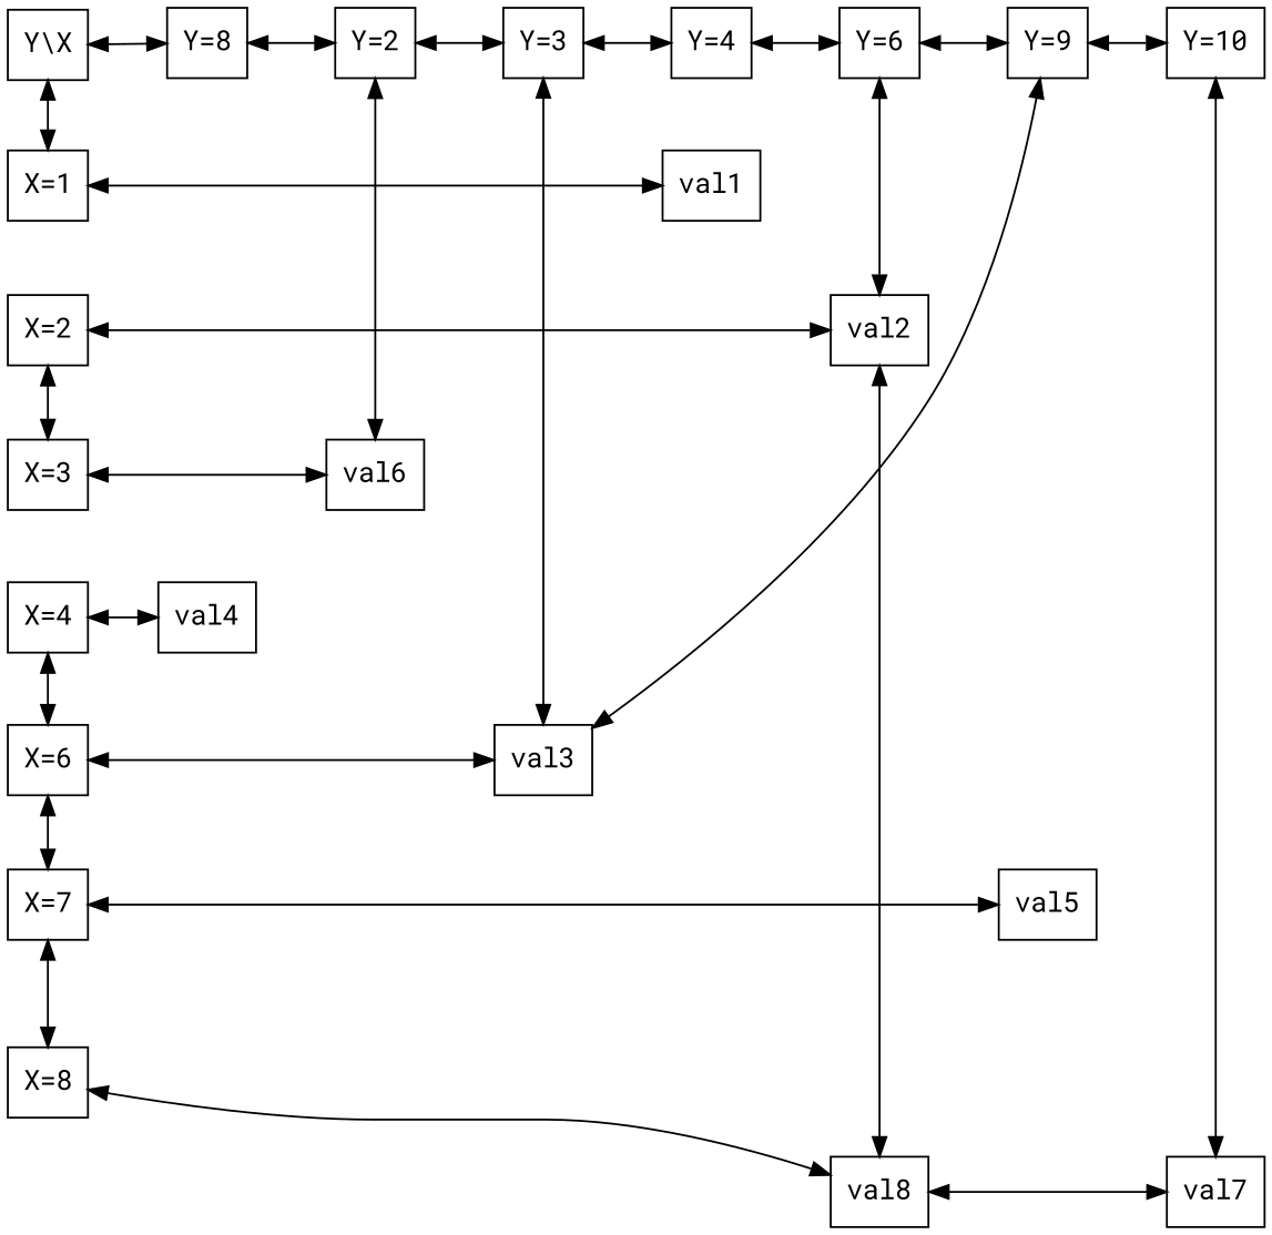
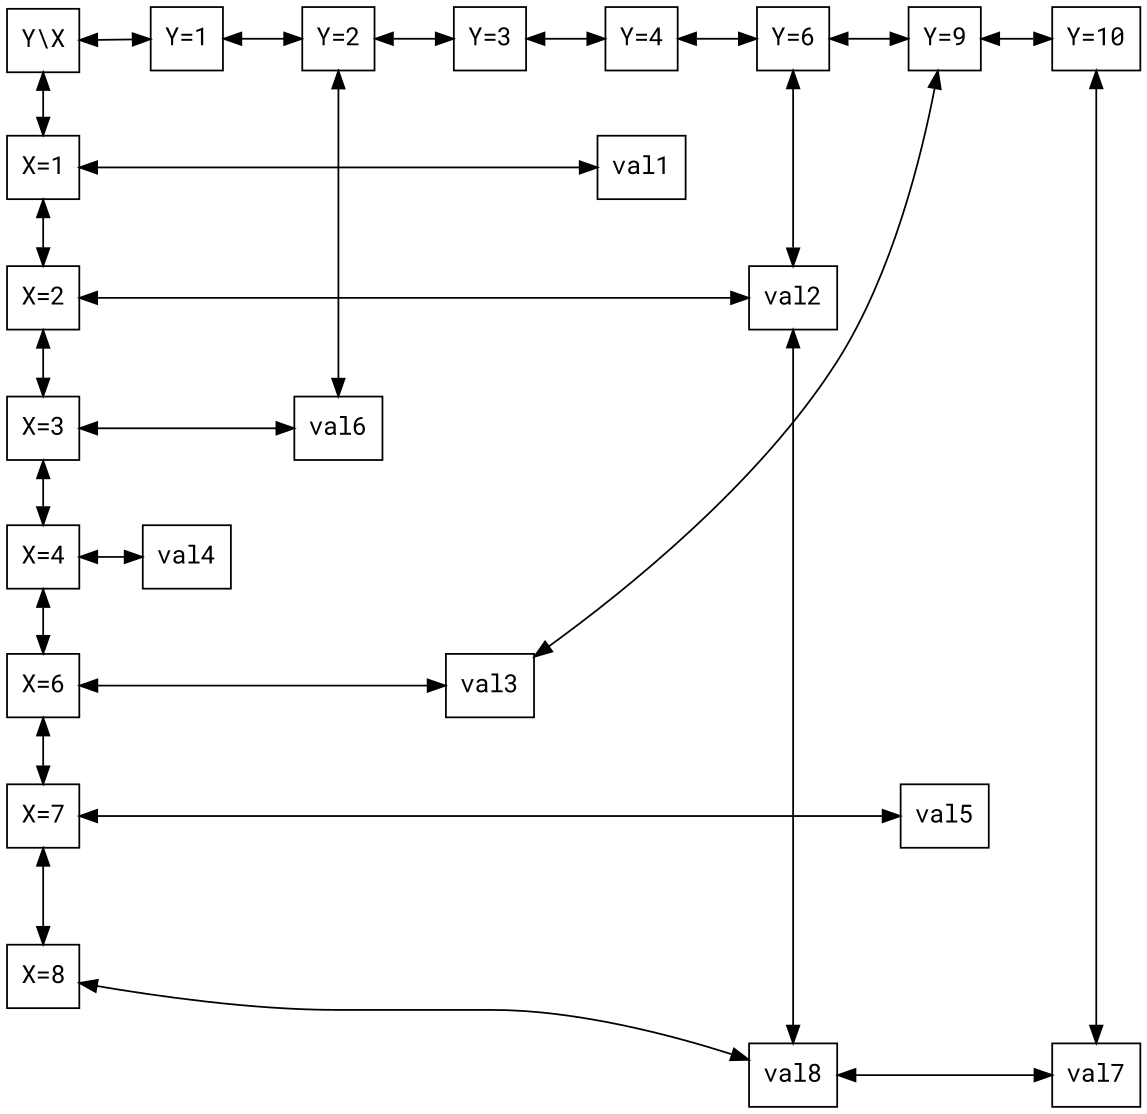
  digraph {
    fontname="Roboto Mono"
    nodesep=0.5
    rankdir=LR
    node [fontname="Roboto Mono" shape=rectangle]
    edge [dir=both fontname="Roboto Mono"]
    n1 [height=0.5 label="Y\\X" width=0.5]
    n2 [height=0.5 label="X=1" width=0.5]
    n3 [height=0.5 label="X=2" width=0.5]
    n4 [height=0.5 label="X=3" width=0.5]
    n5 [height=0.5 label="X=4" width=0.5]
    n6 [height=0.5 label="X=6" width=0.5]
    n7 [height=0.5 label="X=7" width=0.5]
    n8 [height=0.5 label="X=8" width=0.5]
-   n9 [height=0.5 label="Y=8" width=0.5]
+   n9 [height=0.5 label="Y=1" width=0.5]
    n10 [height=0.5 label=val4 width=0.5]
    n11 [height=0.5 label="Y=2" width=0.5]
    n12 [height=0.5 label=val6 width=0.5]
    n13 [height=0.5 label="Y=3" width=0.5]
    n14 [height=0.5 label=val3 width=0.5]
    n15 [height=0.5 label="Y=4" width=0.5]
    n16 [height=0.5 label=val1 width=0.5]
    n17 [height=0.5 label="Y=6" width=0.5]
    n18 [height=0.5 label=val2 width=0.5]
    n19 [height=0.5 label="Y=9" width=0.5]
    n20 [height=0.5 label=val5 width=0.5]
    n21 [height=0.5 label="Y=10" width=0.5]
    n22 [height=0.5 label=val7 width=0.5]
    n23 [height=0.5 label=val8 width=0.5]
    subgraph sub_1 {
      rank=same
      n1
      n2
      n3
      n4
      n5
      n6
      n7
      n8
    }
    subgraph sub_2 {
      rank=same
      n9
      n10
    }
    subgraph sub_3 {
      rank=same
      n11
      n12
    }
    subgraph sub_4 {
      rank=same
      n13
      n14
    }
    subgraph sub_5 {
      rank=same
      n15
      n16
    }
    subgraph sub_6 {
      rank=same
      n17
      n18
    }
    subgraph sub_7 {
      rank=same
      n19
      n20
    }
    subgraph sub_8 {
      rank=same
      n21
      n22
    }
    subgraph sub_9 {
      rank=same
      n18
      n23
    }
    n1 -> n2
    n1 -> n9
+   n2 -> n3
    n2 -> n16
    n3 -> n4
    n3 -> n18
+   n4 -> n5
    n4 -> n12
    n5 -> n6
    n5 -> n10
    n6 -> n7
    n6 -> n14
    n7 -> n8
    n7 -> n20
    n8 -> n23
    n9 -> n11
    n11 -> n12 [constraint=false]
    n11 -> n13
-   n13 -> n14 [constraint=false]
    n13 -> n15
    n15 -> n17
    n17 -> n18 [constraint=false]
    n17 -> n19
    n18 -> n23 [constraint=false]
    n19 -> n14 [constraint=false]
    n19 -> n21
    n21 -> n22 [constraint=false]
    n23 -> n22
  }
